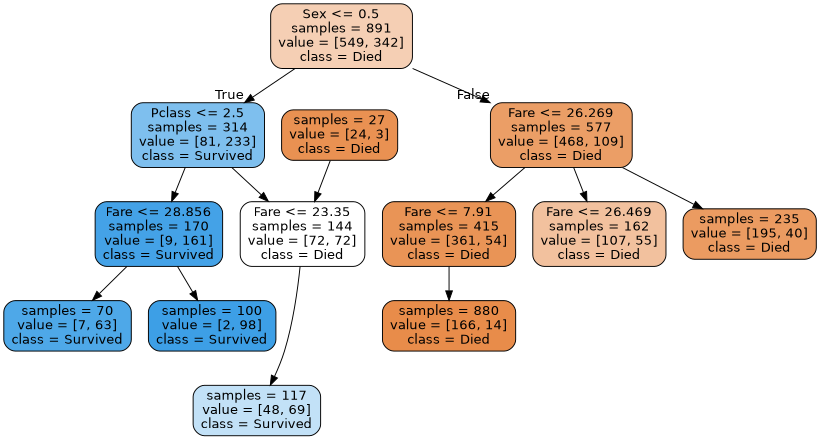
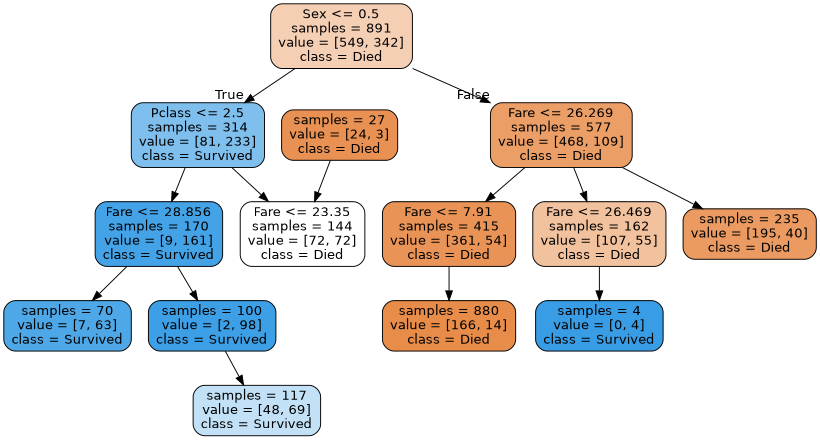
  digraph {
    node [color=black fontname=helvetica shape=box style="filled, rounded"]
    edge [fontname=helvetica]
    n1 [fillcolor="#e5813960" label="Sex <= 0.5\nsamples = 891\nvalue = [549, 342]\nclass = Died"]
    n2 [fillcolor="#399de5a6" label="Pclass <= 2.5\nsamples = 314\nvalue = [81, 233]\nclass = Survived"]
    n3 [fillcolor="#e58139c4" label="Fare <= 26.269\nsamples = 577\nvalue = [468, 109]\nclass = Died"]
    n4 [fillcolor="#399de5f1" label="Fare <= 28.856\nsamples = 170\nvalue = [9, 161]\nclass = Survived"]
    n5 [fillcolor="#e5813900" label="Fare <= 23.35\nsamples = 144\nvalue = [72, 72]\nclass = Died"]
    n6 [fillcolor="#e58139d9" label="Fare <= 7.91\nsamples = 415\nvalue = [361, 54]\nclass = Died"]
    n7 [fillcolor="#e581397c" label="Fare <= 26.469\nsamples = 162\nvalue = [107, 55]\nclass = Died"]
    n8 [fillcolor="#e58139cb" label="samples = 235\nvalue = [195, 40]\nclass = Died"]
    n9 [fillcolor="#399de5e3" label="samples = 70\nvalue = [7, 63]\nclass = Survived"]
    n10 [fillcolor="#399de5fa" label="samples = 100\nvalue = [2, 98]\nclass = Survived"]
    n11 [fillcolor="#399de54e" label="samples = 117\nvalue = [48, 69]\nclass = Survived"]
    n12 [fillcolor="#e58139df" label="samples = 27\nvalue = [24, 3]\nclass = Died"]
    n13 [fillcolor="#e58139e9" label="samples = 880\nvalue = [166, 14]\nclass = Died"]
+   n14 [fillcolor="#399de5ff" label="samples = 4\nvalue = [0, 4]\nclass = Survived"]
    n1 -> n2 [headlabel=True labelangle=45 labeldistance=2.5]
    n1 -> n3 [headlabel=False labelangle=-45 labeldistance=2.5]
    n2 -> n4
    n2 -> n5
    n3 -> n6
    n3 -> n7
    n3 -> n8
    n4 -> n9
    n4 -> n10
-   n5 -> n11
+   n10 -> n11
    n6 -> n13
+   n7 -> n14
    n12 -> n5
  }
